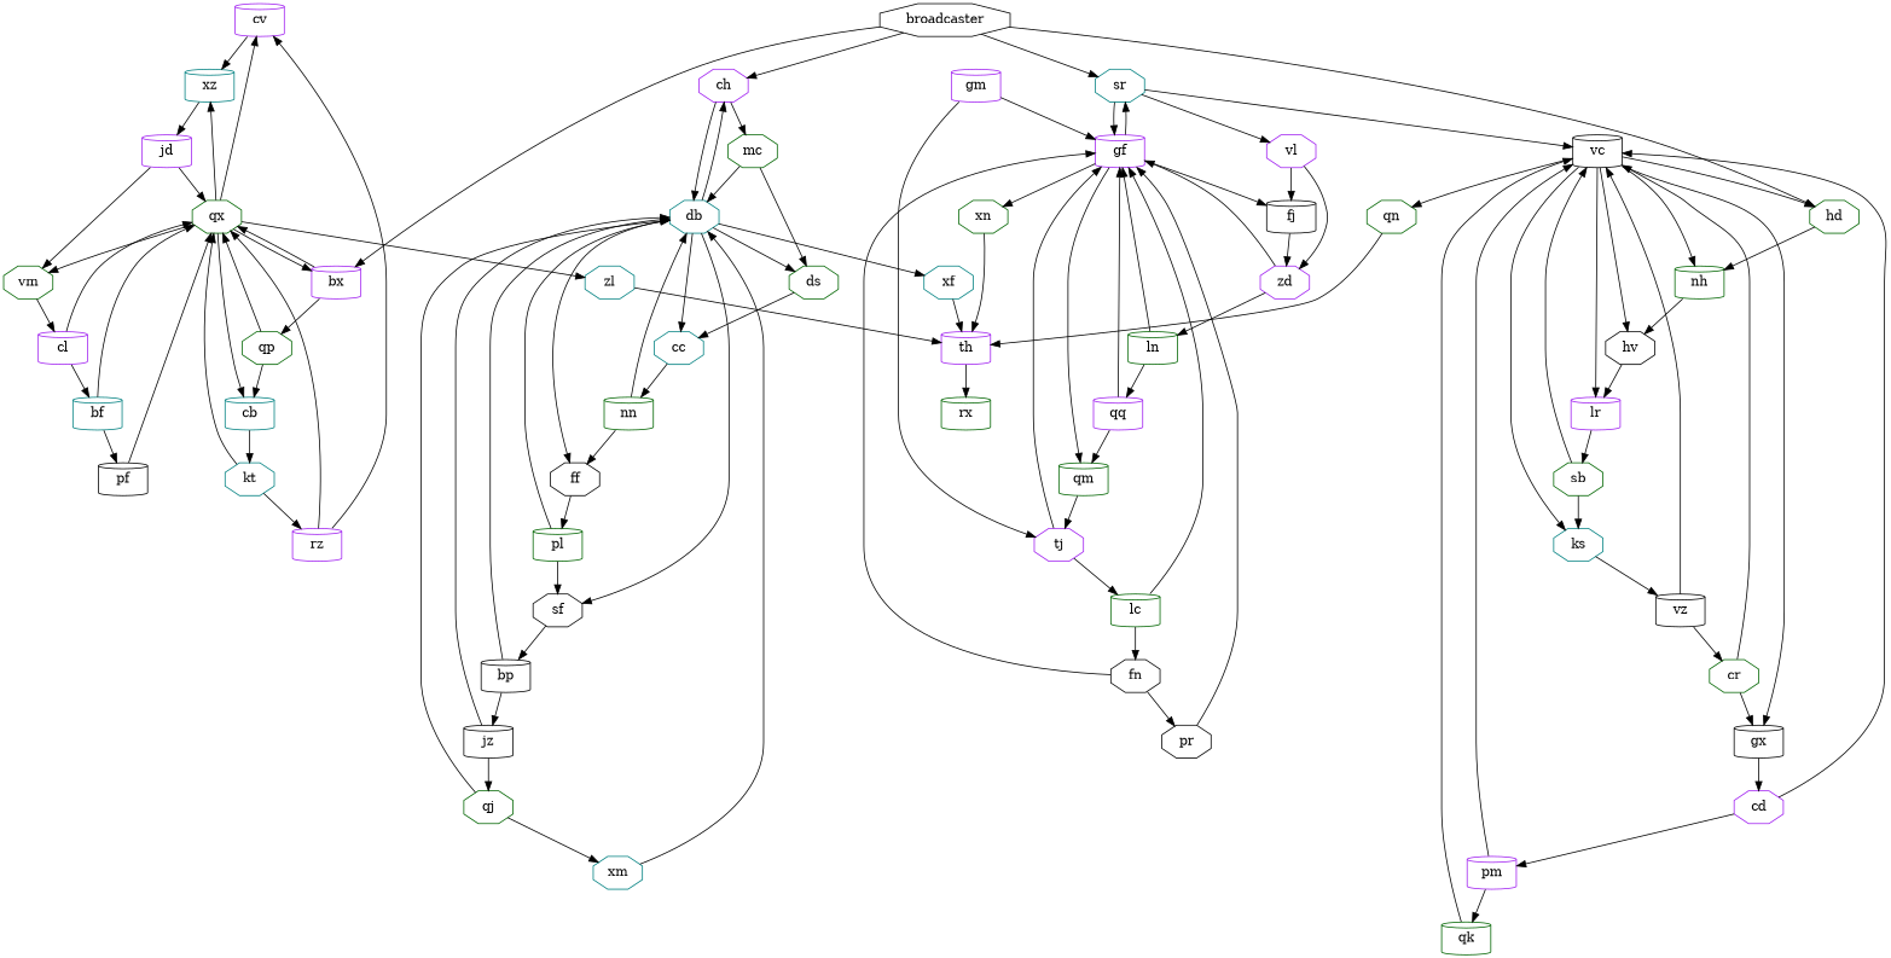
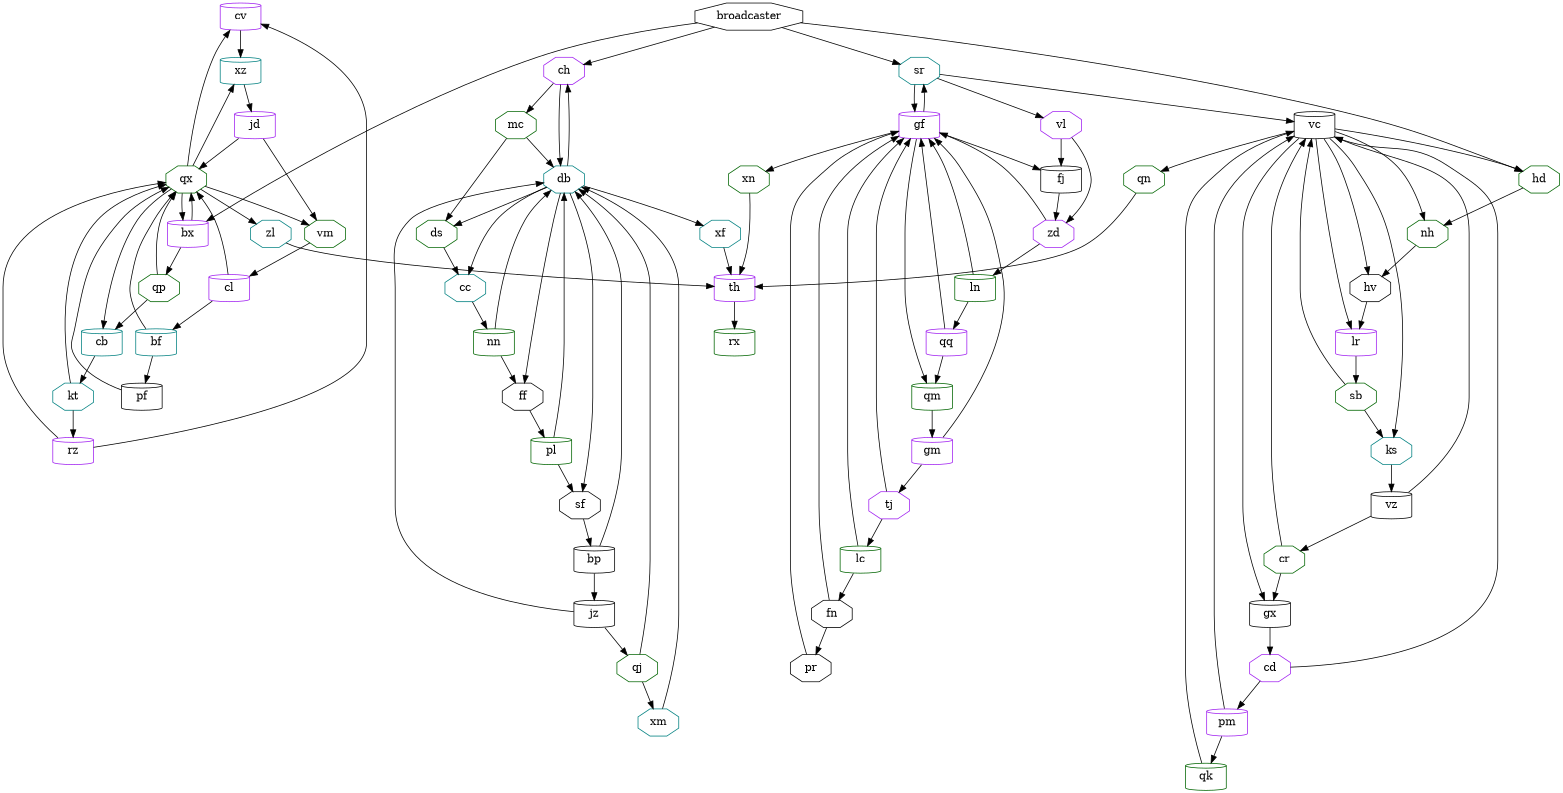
  digraph {
    node [color=darkgreen shape=octagon]
    cv [color=purple shape=cylinder]
    xz [color=teal shape=cylinder]
    jd [color=purple shape=cylinder]
    qx
    vm
    kt [color=teal]
    rz [color=purple shape=cylinder]
    cb [color=teal shape=cylinder]
    bx [color=purple shape=cylinder]
    zl [color=teal]
    cl [color=purple shape=cylinder]
    qp
    th [color=purple shape=cylinder]
    sf [color=black]
    pl [shape=cylinder]
    db [color=teal]
    bp [color=black shape=cylinder]
    ff [color=black]
    xf [color=teal]
    ds
    ch [color=purple]
    cc [color=teal]
    jz [color=black shape=cylinder]
    mc
    nn [shape=cylinder]
    zd [color=purple]
    ln [shape=cylinder]
    gf [color=purple shape=cylinder]
    qq [color=purple shape=cylinder]
    qm [shape=cylinder]
    xn
    sr [color=teal]
    fj [color=black shape=cylinder]
    gm [color=purple shape=cylinder]
    vc [color=black shape=cylinder]
    vl [color=purple]
    bf [color=teal shape=cylinder]
    pf [color=black shape=cylinder]
    xm [color=teal]
    vz [color=black shape=cylinder]
    cr
    gx [color=black shape=cylinder]
    qn
    ks [color=teal]
    hd
    lr [color=purple shape=cylinder]
    hv [color=black]
-   nh [shape=cylinder]
+   nh
    cd [color=purple]
    sb
    tj [color=purple]
    rx [shape=cylinder]
    pm [color=purple shape=cylinder]
    qk [shape=cylinder]
    qj
    fn [color=black]
    pr [color=black]
    lc [shape=cylinder]
    broadcaster [color=black]
    cv -> xz
    xz -> jd
    jd -> qx
    jd -> vm
    qx -> cv
    qx -> xz
    qx -> vm
    qx -> cb
    qx -> bx
    qx -> zl
    vm -> cl
    kt -> qx
    kt -> rz
    rz -> cv
    rz -> qx
    cb -> kt
    bx -> qx
    bx -> qp
    zl -> th
    cl -> qx
    cl -> bf
    qp -> qx
    qp -> cb
    th -> rx
    sf -> bp
    pl -> sf
    pl -> db
    db -> sf
    db -> ff
    db -> xf
    db -> ds
    db -> ch
    db -> cc
    bp -> db
    bp -> jz
    ff -> pl
    xf -> th
    ds -> cc
    ch -> db
    ch -> mc
    cc -> nn
    jz -> db
    jz -> qj
    mc -> db
    mc -> ds
    nn -> db
    nn -> ff
    zd -> ln
    zd -> gf
    ln -> gf
    ln -> qq
    gf -> qm
    gf -> xn
    gf -> sr
    gf -> fj
    qq -> gf
    qq -> qm
-   qm -> tj
+   qm -> gm
    xn -> th
    sr -> gf
    sr -> vc
    sr -> vl
    fj -> zd
    gm -> gf
    gm -> tj
    vc -> gx
    vc -> qn
    vc -> ks
    vc -> hd
    vc -> lr
    vc -> hv
    vc -> nh
    vl -> zd
    vl -> fj
    bf -> qx
    bf -> pf
    pf -> qx
    xm -> db
    vz -> vc
    vz -> cr
    cr -> vc
    cr -> gx
    gx -> cd
    qn -> th
    ks -> vz
    hd -> nh
    lr -> sb
    hv -> lr
    nh -> hv
    cd -> vc
    cd -> pm
    sb -> vc
    sb -> ks
    tj -> gf
    tj -> lc
    pm -> vc
    pm -> qk
    qk -> vc
    qj -> db
    qj -> xm
    fn -> gf
    fn -> pr
    pr -> gf
    lc -> gf
    lc -> fn
    broadcaster -> bx
    broadcaster -> ch
    broadcaster -> sr
    broadcaster -> hd
  }
